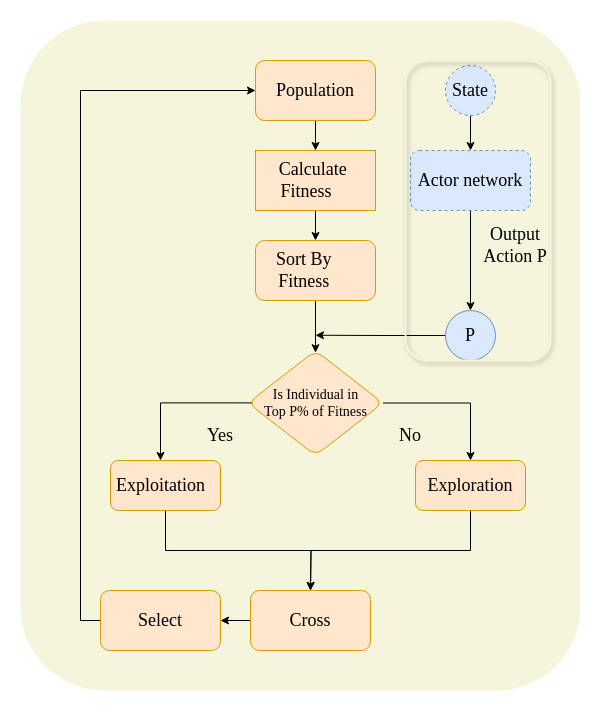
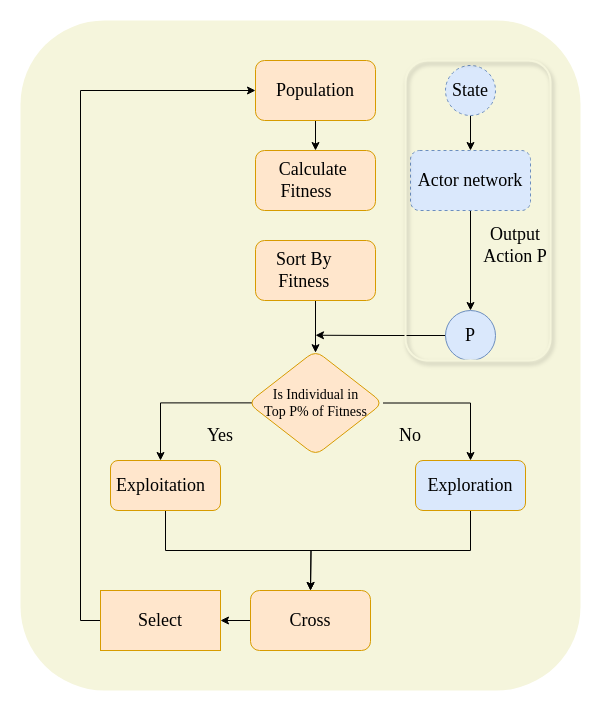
  <mxCell id="0" />
  <mxCell id="1" parent="0" />
  <mxCell id="2" value="" style="rounded=1;whiteSpace=wrap;html=1;fillColor=#F5F5DC;strokeColor=none;" vertex="1" parent="1"><mxGeometry x="20" y="20" width="560" height="670" as="geometry" /></mxCell>
  <mxCell id="3" value="" style="edgeStyle=orthogonalEdgeStyle;rounded=0;orthogonalLoop=1;jettySize=auto;html=1;" edge="1" parent="1" source="4" target="22"><mxGeometry relative="1" as="geometry" /></mxCell>
  <mxCell id="4" value="&lt;span style=&quot;font-family: &amp;quot;Times New Roman&amp;quot;; font-size: 18px;&quot;&gt;Population&lt;/span&gt;" style="rounded=1;whiteSpace=wrap;html=1;fillColor=#ffe6cc;strokeColor=#d79b00;" vertex="1" parent="1"><mxGeometry x="255" y="60" width="120" height="60" as="geometry" /></mxCell>
  <mxCell id="5" style="edgeStyle=orthogonalEdgeStyle;rounded=0;orthogonalLoop=1;jettySize=auto;html=1;exitX=0.5;exitY=1;exitDx=0;exitDy=0;entryX=0.5;entryY=0;entryDx=0;entryDy=0;" edge="1" parent="1" source="6" target="8"><mxGeometry relative="1" as="geometry" /></mxCell>
  <mxCell id="6" value="&lt;font style=&quot;font-size: 18px;&quot; face=&quot;Times New Roman&quot;&gt;State&lt;/font&gt;" style="ellipse;whiteSpace=wrap;html=1;aspect=fixed;fillColor=#dae8fc;strokeColor=#6c8ebf;dashed=1;" vertex="1" parent="1"><mxGeometry x="445" y="65" width="50" height="50" as="geometry" /></mxCell>
  <mxCell id="7" value="" style="edgeStyle=orthogonalEdgeStyle;rounded=0;orthogonalLoop=1;jettySize=auto;html=1;" edge="1" parent="1" source="8" target="10"><mxGeometry relative="1" as="geometry" /></mxCell>
  <mxCell id="8" value="&lt;font style=&quot;font-size: 18px;&quot; face=&quot;Times New Roman&quot;&gt;Actor network&lt;/font&gt;" style="rounded=1;whiteSpace=wrap;html=1;fillColor=#dae8fc;strokeColor=#6c8ebf;dashed=1;" vertex="1" parent="1"><mxGeometry x="410" y="150" width="120" height="60" as="geometry" /></mxCell>
  <mxCell id="9" style="edgeStyle=orthogonalEdgeStyle;rounded=0;orthogonalLoop=1;jettySize=auto;html=1;exitX=0;exitY=0.5;exitDx=0;exitDy=0;" edge="1" parent="1" source="10"><mxGeometry relative="1" as="geometry"><mxPoint x="315" y="334.75" as="targetPoint" /><mxPoint x="440" y="334.75" as="sourcePoint" /></mxGeometry></mxCell>
  <mxCell id="10" value="&lt;font style=&quot;font-size: 18px;&quot; face=&quot;Times New Roman&quot;&gt;P&lt;/font&gt;" style="ellipse;whiteSpace=wrap;html=1;aspect=fixed;fillColor=#dae8fc;strokeColor=#6c8ebf;" vertex="1" parent="1"><mxGeometry x="445" y="310" width="50" height="50" as="geometry" /></mxCell>
  <mxCell id="11" value="&lt;font style=&quot;font-size: 18px;&quot; face=&quot;Times New Roman&quot;&gt;Output Action P&lt;/font&gt;" style="text;html=1;align=center;verticalAlign=middle;whiteSpace=wrap;rounded=0;" vertex="1" parent="1"><mxGeometry x="470" y="230" width="90" height="30" as="geometry" /></mxCell>
  <mxCell id="12" value="" style="edgeStyle=orthogonalEdgeStyle;rounded=0;orthogonalLoop=1;jettySize=auto;html=1;exitX=0.031;exitY=0.499;exitDx=0;exitDy=0;exitPerimeter=0;" edge="1" parent="1" source="14"><mxGeometry relative="1" as="geometry"><mxPoint x="160" y="460" as="targetPoint" /><Array as="points"><mxPoint x="160" y="402" /></Array></mxGeometry></mxCell>
  <mxCell id="13" value="" style="edgeStyle=orthogonalEdgeStyle;rounded=0;orthogonalLoop=1;jettySize=auto;html=1;" edge="1" parent="1" source="14"><mxGeometry relative="1" as="geometry"><mxPoint x="470" y="460" as="targetPoint" /><Array as="points"><mxPoint x="470" y="403" /></Array></mxGeometry></mxCell>
  <mxCell id="14" value="&lt;font face=&quot;Times New Roman&quot; style=&quot;font-size: 14px;&quot;&gt;&amp;nbsp;Is Individual in&amp;nbsp;&lt;/font&gt;&lt;div&gt;&lt;font face=&quot;Times New Roman&quot; style=&quot;font-size: 14px;&quot;&gt;Top P% of Fitness&lt;/font&gt;&lt;/div&gt;" style="rhombus;whiteSpace=wrap;html=1;fillColor=#ffe6cc;strokeColor=#d79b00;rounded=1;" vertex="1" parent="1"><mxGeometry x="247.5" y="350" width="135" height="105" as="geometry" /></mxCell>
  <mxCell id="15" style="edgeStyle=orthogonalEdgeStyle;rounded=0;orthogonalLoop=1;jettySize=auto;html=1;exitX=0.5;exitY=1;exitDx=0;exitDy=0;entryX=0.5;entryY=0;entryDx=0;entryDy=0;" edge="1" parent="1" source="16"><mxGeometry relative="1" as="geometry"><mxPoint x="310" y="590" as="targetPoint" /></mxGeometry></mxCell>
  <mxCell id="16" value="&lt;font style=&quot;font-size: 18px;&quot; face=&quot;Times New Roman&quot;&gt;Exploitation&amp;nbsp;&amp;nbsp;&lt;/font&gt;" style="whiteSpace=wrap;html=1;fillColor=#ffe6cc;strokeColor=#d79b00;rounded=1;" vertex="1" parent="1"><mxGeometry x="110" y="460" width="110" height="50" as="geometry" /></mxCell>
  <mxCell id="17" style="edgeStyle=orthogonalEdgeStyle;rounded=0;orthogonalLoop=1;jettySize=auto;html=1;exitX=0.5;exitY=1;exitDx=0;exitDy=0;" edge="1" parent="1" source="18"><mxGeometry relative="1" as="geometry"><mxPoint x="310" y="590" as="targetPoint" /></mxGeometry></mxCell>
- <mxCell id="18" value="&lt;font style=&quot;font-size: 18px;&quot; face=&quot;Times New Roman&quot;&gt;Exploration&lt;/font&gt;" style="whiteSpace=wrap;html=1;fillColor=#ffe6cc;strokeColor=#d79b00;rounded=1;" vertex="1" parent="1"><mxGeometry x="415" y="460" width="110" height="50" as="geometry" /></mxCell>
+ <mxCell id="18" value="&lt;font style=&quot;font-size: 18px;&quot; face=&quot;Times New Roman&quot;&gt;Exploration&lt;/font&gt;" style="whiteSpace=wrap;html=1;fillColor=#dae8fc;strokeColor=#d79b00;rounded=1;" vertex="1" parent="1"><mxGeometry x="415" y="460" width="110" height="50" as="geometry" /></mxCell>
  <mxCell id="19" value="&lt;font face=&quot;Times New Roman&quot; style=&quot;font-size: 18px;&quot;&gt;Yes&lt;/font&gt;" style="text;html=1;align=center;verticalAlign=middle;whiteSpace=wrap;rounded=0;" vertex="1" parent="1"><mxGeometry x="190" y="420" width="60" height="30" as="geometry" /></mxCell>
  <mxCell id="20" value="&lt;font style=&quot;font-size: 18px;&quot; face=&quot;Times New Roman&quot;&gt;No&lt;/font&gt;" style="text;html=1;align=center;verticalAlign=middle;whiteSpace=wrap;rounded=0;" vertex="1" parent="1"><mxGeometry x="380" y="420" width="60" height="30" as="geometry" /></mxCell>
- <mxCell id="21" value="" style="edgeStyle=orthogonalEdgeStyle;rounded=0;orthogonalLoop=1;jettySize=auto;html=1;" edge="1" parent="1" source="22" target="24"><mxGeometry relative="1" as="geometry" /></mxCell>
- <mxCell id="22" value="&lt;span style=&quot;font-family: &amp;quot;Times New Roman&amp;quot;; font-size: 18px;&quot;&gt;Calculate&amp;nbsp; &amp;nbsp;Fitness&lt;/span&gt;&lt;font face=&quot;Times New Roman&quot;&gt;&lt;span style=&quot;font-size: 18px;&quot;&gt;&amp;nbsp;&amp;nbsp;&lt;/span&gt;&lt;/font&gt;&lt;span style=&quot;font-family: &amp;quot;Times New Roman&amp;quot;; font-size: 18px;&quot;&gt;&amp;nbsp; &amp;nbsp;&lt;/span&gt;" style="whiteSpace=wrap;html=1;fillColor=#ffe6cc;strokeColor=#d79b00;rounded=0;" vertex="1" parent="1"><mxGeometry x="255" y="150" width="120" height="60" as="geometry" /></mxCell>
+ <mxCell id="22" value="&lt;span style=&quot;font-family: &amp;quot;Times New Roman&amp;quot;; font-size: 18px;&quot;&gt;Calculate&amp;nbsp; &amp;nbsp;Fitness&lt;/span&gt;&lt;font face=&quot;Times New Roman&quot;&gt;&lt;span style=&quot;font-size: 18px;&quot;&gt;&amp;nbsp;&amp;nbsp;&lt;/span&gt;&lt;/font&gt;&lt;span style=&quot;font-family: &amp;quot;Times New Roman&amp;quot;; font-size: 18px;&quot;&gt;&amp;nbsp; &amp;nbsp;&lt;/span&gt;" style="rounded=1;whiteSpace=wrap;html=1;fillColor=#ffe6cc;strokeColor=#d79b00;" vertex="1" parent="1"><mxGeometry x="255" y="150" width="120" height="60" as="geometry" /></mxCell>
  <mxCell id="23" value="" style="edgeStyle=orthogonalEdgeStyle;rounded=0;orthogonalLoop=1;jettySize=auto;html=1;entryX=0.5;entryY=0.021;entryDx=0;entryDy=0;entryPerimeter=0;" edge="1" parent="1" source="24" target="14"><mxGeometry relative="1" as="geometry" /></mxCell>
  <mxCell id="24" value="&lt;font face=&quot;Times New Roman&quot;&gt;&lt;span style=&quot;font-size: 18px;&quot;&gt;Sort By&amp;nbsp; &amp;nbsp; &amp;nbsp; Fitness&amp;nbsp;&amp;nbsp;&lt;/span&gt;&lt;/font&gt;&lt;span style=&quot;font-family: &amp;quot;Times New Roman&amp;quot;; font-size: 18px;&quot;&gt;&amp;nbsp; &amp;nbsp;&lt;/span&gt;" style="rounded=1;whiteSpace=wrap;html=1;fillColor=#ffe6cc;strokeColor=#d79b00;" vertex="1" parent="1"><mxGeometry x="255" y="240" width="120" height="60" as="geometry" /></mxCell>
  <mxCell id="25" value="" style="edgeStyle=orthogonalEdgeStyle;rounded=0;orthogonalLoop=1;jettySize=auto;html=1;" edge="1" parent="1" source="26" target="28"><mxGeometry relative="1" as="geometry" /></mxCell>
  <mxCell id="26" value="&lt;span style=&quot;font-family: &amp;quot;Times New Roman&amp;quot;; font-size: 18px;&quot;&gt;Cross&lt;/span&gt;" style="rounded=1;whiteSpace=wrap;html=1;fillColor=#ffe6cc;strokeColor=#d79b00;" vertex="1" parent="1"><mxGeometry x="250" y="590" width="120" height="60" as="geometry" /></mxCell>
  <mxCell id="27" style="edgeStyle=orthogonalEdgeStyle;rounded=0;orthogonalLoop=1;jettySize=auto;html=1;exitX=0;exitY=0.5;exitDx=0;exitDy=0;entryX=0;entryY=0.5;entryDx=0;entryDy=0;" edge="1" parent="1" source="28" target="4"><mxGeometry relative="1" as="geometry"><Array as="points"><mxPoint x="80" y="620" /><mxPoint x="80" y="90" /></Array></mxGeometry></mxCell>
- <mxCell id="28" value="&lt;span style=&quot;font-family: &amp;quot;Times New Roman&amp;quot;; font-size: 18px;&quot;&gt;Select&lt;/span&gt;" style="rounded=1;whiteSpace=wrap;html=1;fillColor=#ffe6cc;strokeColor=#d79b00;" vertex="1" parent="1"><mxGeometry x="100" y="590" width="120" height="60" as="geometry" /></mxCell>
+ <mxCell id="28" value="&lt;span style=&quot;font-family: &amp;quot;Times New Roman&amp;quot;; font-size: 18px;&quot;&gt;Select&lt;/span&gt;" style="whiteSpace=wrap;html=1;fillColor=#ffe6cc;strokeColor=#d79b00;rounded=0;" vertex="1" parent="1"><mxGeometry x="100" y="590" width="120" height="60" as="geometry" /></mxCell>
  <mxCell id="29" value="" style="rounded=1;whiteSpace=wrap;html=1;fillColor=none;strokeColor=#F5F5DC;shadow=1;strokeWidth=2;" vertex="1" parent="1"><mxGeometry x="405" y="60" width="145" height="300" as="geometry" /></mxCell>
